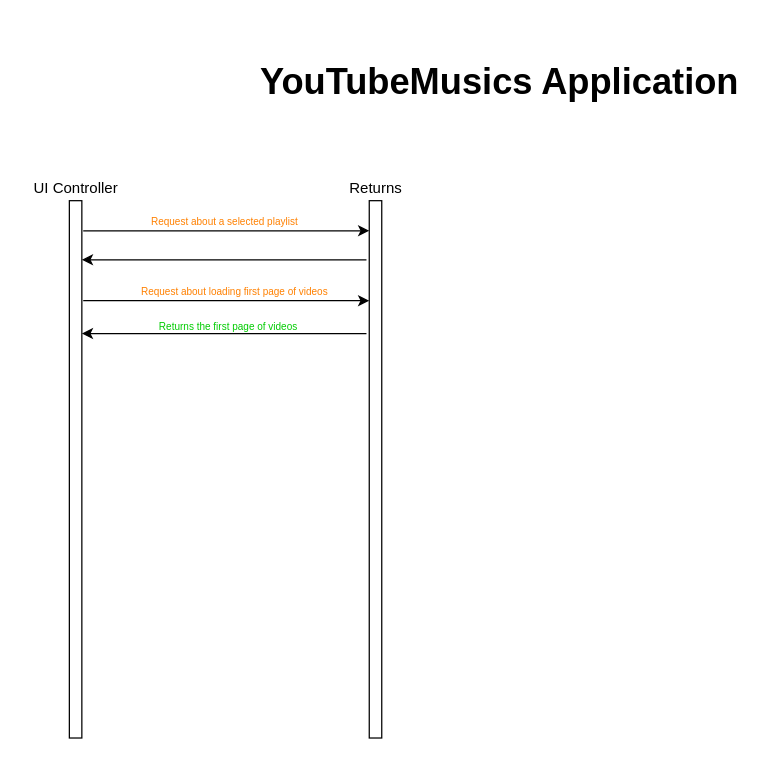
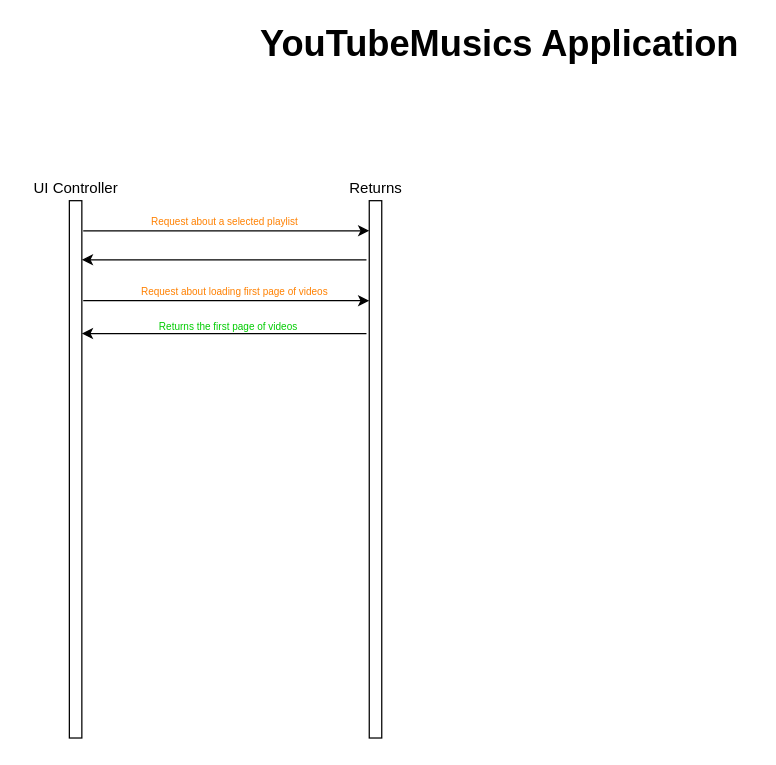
  <mxCell id="0" />
  <mxCell id="1" parent="0" />
- <mxCell id="2" value="&lt;b&gt;&lt;font style=&quot;font-size: 29px&quot;&gt;YouTubeMusics Application&lt;/font&gt;&lt;/b&gt;" style="text;html=1;align=center;verticalAlign=middle;resizable=0;points=[];autosize=1;" vertex="1" parent="1"><mxGeometry x="199" y="50" width="400" height="30" as="geometry" /></mxCell>
+ <mxCell id="2" value="&lt;b&gt;&lt;font style=&quot;font-size: 29px&quot;&gt;YouTubeMusics Application&lt;/font&gt;&lt;/b&gt;" style="text;html=1;align=center;verticalAlign=middle;resizable=0;points=[];autosize=1;" vertex="1" parent="1"><mxGeometry x="199" y="20" width="400" height="30" as="geometry" /></mxCell>
  <mxCell id="3" value="" style="html=1;points=[];perimeter=orthogonalPerimeter;" vertex="1" parent="1"><mxGeometry x="55" y="160" width="10" height="430" as="geometry" /></mxCell>
  <mxCell id="4" value="UI Controller" style="text;html=1;align=center;verticalAlign=middle;resizable=0;points=[];autosize=1;" vertex="1" parent="1"><mxGeometry x="20" y="140" width="80" height="20" as="geometry" /></mxCell>
  <mxCell id="5" value="" style="html=1;points=[];perimeter=orthogonalPerimeter;" vertex="1" parent="1"><mxGeometry x="295" y="160" width="10" height="430" as="geometry" /></mxCell>
  <mxCell id="6" value="Returns" style="text;html=1;align=center;verticalAlign=middle;resizable=0;points=[];autosize=1;" vertex="1" parent="1"><mxGeometry x="265" y="140" width="70" height="20" as="geometry" /></mxCell>
  <mxCell id="7" value="" style="endArrow=classic;html=1;exitX=1.11;exitY=0.056;exitDx=0;exitDy=0;exitPerimeter=0;entryX=0;entryY=0.056;entryDx=0;entryDy=0;entryPerimeter=0;" edge="1" parent="1" source="3" target="5"><mxGeometry width="50" height="50" relative="1" as="geometry"><mxPoint x="125" y="250" as="sourcePoint" /><mxPoint x="175" y="200" as="targetPoint" /></mxGeometry></mxCell>
  <mxCell id="8" value="&lt;font style=&quot;font-size: 8px&quot;&gt;Request about a selected playlist&lt;/font&gt;" style="text;html=1;align=center;verticalAlign=middle;resizable=0;points=[];autosize=1;fontColor=#FF8000;fontStyle=0" vertex="1" parent="1"><mxGeometry x="114" y="166" width="130" height="20" as="geometry" /></mxCell>
  <mxCell id="9" value="" style="endArrow=classic;html=1;exitX=-0.224;exitY=0.11;exitDx=0;exitDy=0;exitPerimeter=0;entryX=1;entryY=0.11;entryDx=0;entryDy=0;entryPerimeter=0;" edge="1" parent="1" source="5" target="3"><mxGeometry width="50" height="50" relative="1" as="geometry"><mxPoint x="76.1" y="240" as="sourcePoint" /><mxPoint x="305" y="240" as="targetPoint" /></mxGeometry></mxCell>
  <mxCell id="10" value="" style="endArrow=classic;html=1;exitX=1.11;exitY=0.056;exitDx=0;exitDy=0;exitPerimeter=0;entryX=0;entryY=0.056;entryDx=0;entryDy=0;entryPerimeter=0;" edge="1" parent="1"><mxGeometry width="50" height="50" relative="1" as="geometry"><mxPoint x="66.1" y="240" as="sourcePoint" /><mxPoint x="295" y="240" as="targetPoint" /></mxGeometry></mxCell>
  <mxCell id="11" value="&lt;span style=&quot;font-size: 8px&quot;&gt;Request about loading first page of videos&lt;/span&gt;" style="text;html=1;align=center;verticalAlign=middle;resizable=0;points=[];autosize=1;fontColor=#FF8000;fontStyle=0" vertex="1" parent="1"><mxGeometry x="107" y="222" width="160" height="20" as="geometry" /></mxCell>
  <mxCell id="12" value="" style="endArrow=classic;html=1;exitX=-0.224;exitY=0.11;exitDx=0;exitDy=0;exitPerimeter=0;entryX=1;entryY=0.11;entryDx=0;entryDy=0;entryPerimeter=0;" edge="1" parent="1"><mxGeometry width="50" height="50" relative="1" as="geometry"><mxPoint x="292.76" y="266.3" as="sourcePoint" /><mxPoint x="65" y="266.3" as="targetPoint" /></mxGeometry></mxCell>
  <mxCell id="13" value="&lt;font style=&quot;font-size: 8px&quot;&gt;Returns the first page of videos&lt;/font&gt;" style="text;html=1;align=center;verticalAlign=middle;resizable=0;points=[];autosize=1;fontColor=#00CC00;" vertex="1" parent="1"><mxGeometry x="117" y="250" width="130" height="20" as="geometry" /></mxCell>
